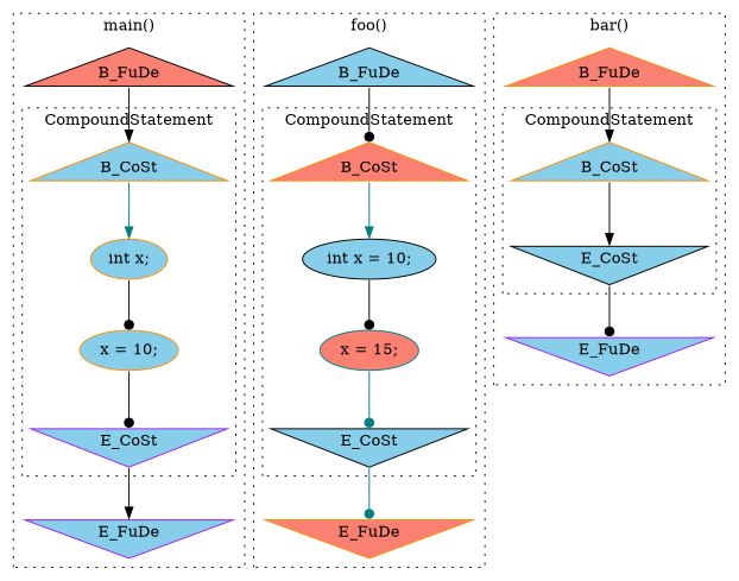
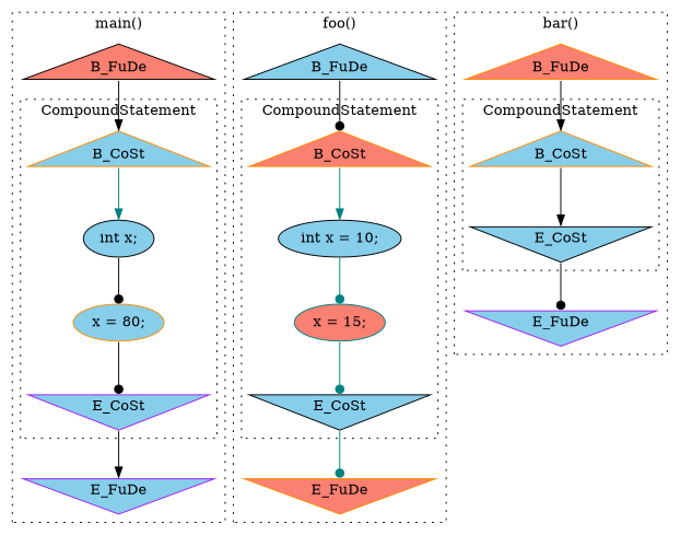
  digraph {
    compound=true
    node [color=darkorange fillcolor=skyblue shape=triangle style=filled]
    edge [arrowhead=dot color=black headport=n tailport=s weight=8]
    n1 [label=B_CoSt]
    n2 [color=purple label=E_CoSt shape=invtriangle]
-   n3 [label="int x;" shape=""]
-   n4 [label="x = 10;" shape=""]
+   n3 [color=black label="int x;" shape=""]
+   n4 [label="x = 80;" shape=""]
    n5 [color=black fillcolor=salmon label=B_FuDe]
    n6 [color=purple label=E_FuDe shape=invtriangle]
    n7 [fillcolor=salmon label=B_CoSt]
    n8 [color=black label=E_CoSt shape=invtriangle]
    n9 [color=black label="int x = 10;" shape=""]
    n10 [color=teal fillcolor=salmon label="x = 15;" shape=""]
    n11 [color=black label=B_FuDe]
    n12 [fillcolor=salmon label=E_FuDe shape=invtriangle]
    n13 [label=B_CoSt]
    n14 [color=black label=E_CoSt shape=invtriangle]
    n15 [fillcolor=salmon label=B_FuDe]
    n16 [color=purple label=E_FuDe shape=invtriangle]
    subgraph cluster_1 {
      label="main()"
      style=dotted
      n5
      n6
      subgraph cluster_2 {
        label=CompoundStatement
        style=dotted
        n1
        n2
        n3
        n4
      }
    }
    subgraph cluster_3 {
      label="foo()"
      style=dotted
      n11
      n12
      subgraph cluster_4 {
        label=CompoundStatement
        style=dotted
        n7
        n8
        n9
        n10
      }
    }
    subgraph cluster_5 {
      label="bar()"
      style=dotted
      n15
      n16
      subgraph cluster_6 {
        label=CompoundStatement
        style=dotted
        n13
        n14
      }
    }
    n1 -> n3 [arrowhead=normal color=teal]
    n2 -> n6 [arrowhead=normal]
    n3 -> n4
    n4 -> n2
    n5 -> n1 [arrowhead=normal]
    n7 -> n9 [arrowhead=normal color=teal]
    n8 -> n12 [color=teal]
-   n9 -> n10
+   n9 -> n10 [color=teal]
    n10 -> n8 [color=teal]
    n11 -> n7
    n13 -> n14 [arrowhead=normal]
    n14 -> n16
    n15 -> n13 [arrowhead=normal]
  }
